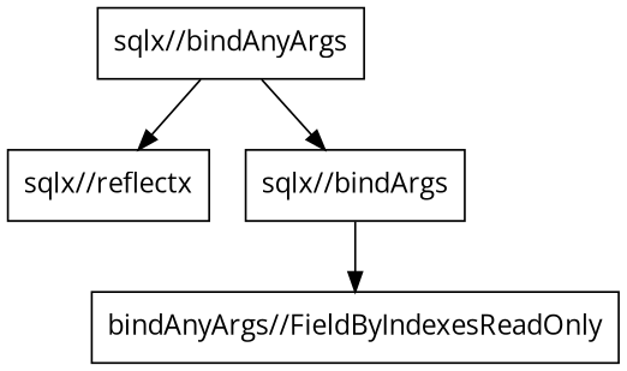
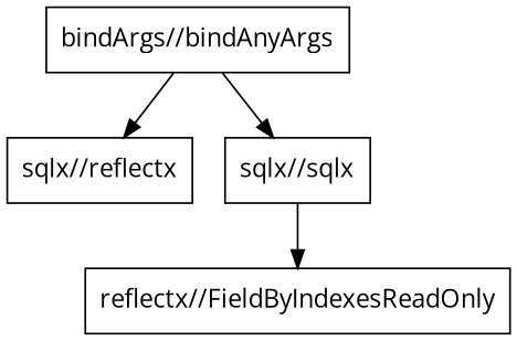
  digraph {
    fontname="Open Sans"
    node [fontname="Open Sans" shape=box]
    edge [fontname="Open Sans"]
-   n1 [label="sqlx//bindAnyArgs"]
+   n1 [label="bindArgs//bindAnyArgs"]
    n2 [label="sqlx//reflectx"]
-   n3 [label="sqlx//bindArgs"]
-   n4 [label="bindAnyArgs//FieldByIndexesReadOnly"]
+   n3 [label="sqlx//sqlx"]
+   n4 [label="reflectx//FieldByIndexesReadOnly"]
    n1 -> n2
    n1 -> n3
    n3 -> n4
  }
